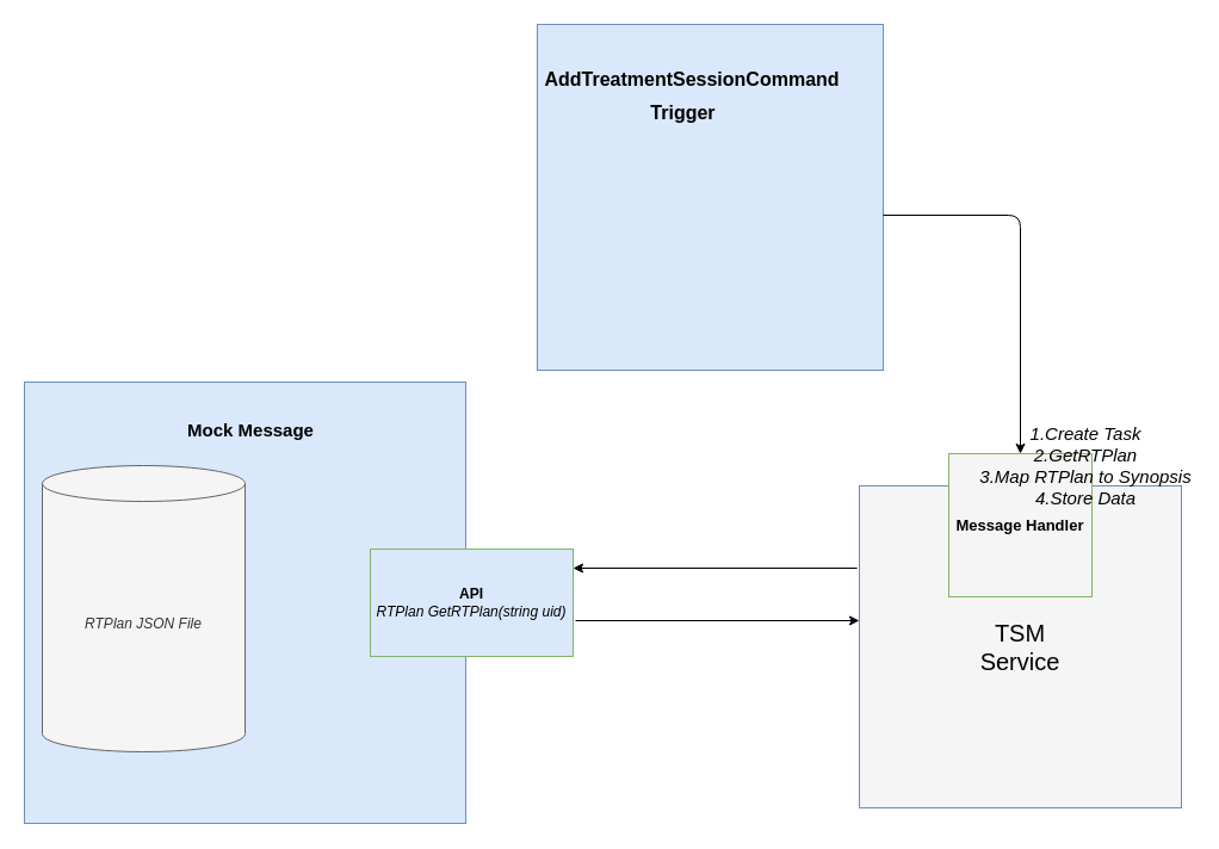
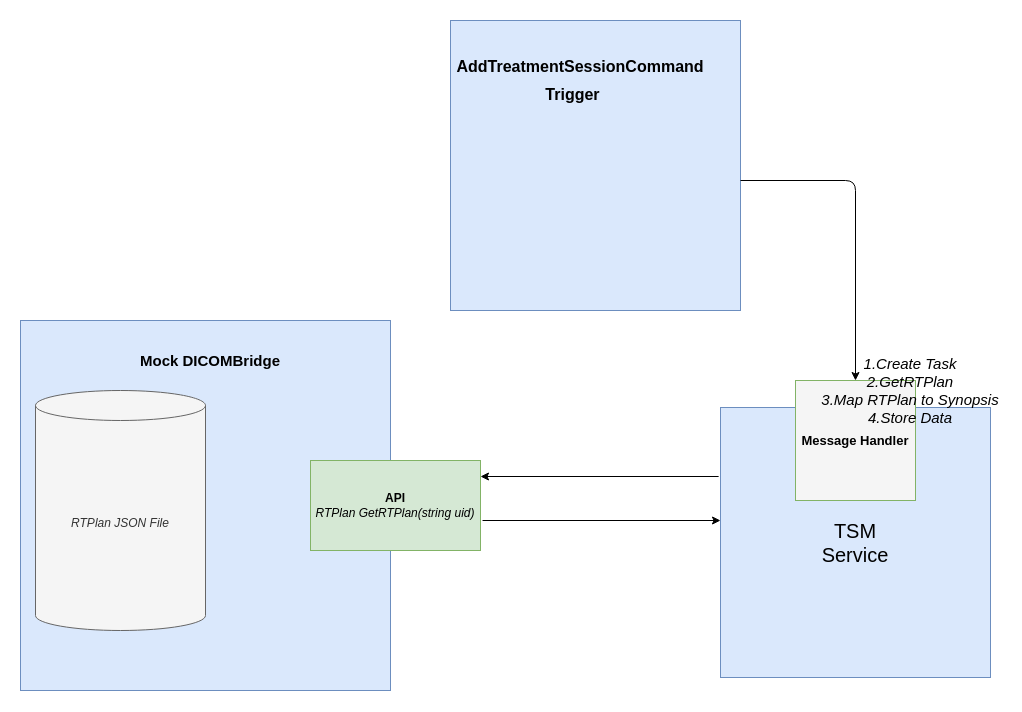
  <mxCell id="0" />
  <mxCell id="1" parent="0" />
  <mxCell id="2" value="&lt;div align=&quot;right&quot;&gt;&lt;br&gt;&lt;/div&gt;" style="whiteSpace=wrap;html=1;aspect=fixed;fillColor=#dae8fc;strokeColor=#6c8ebf;" vertex="1" parent="1"><mxGeometry x="20" y="320" width="370" height="370" as="geometry" /></mxCell>
  <mxCell id="3" value="&lt;i&gt;RTPlan JSON File&lt;/i&gt;" style="shape=cylinder3;whiteSpace=wrap;html=1;boundedLbl=1;backgroundOutline=1;size=15;fillColor=#f5f5f5;strokeColor=#666666;fontColor=#333333;" vertex="1" parent="1"><mxGeometry x="35" y="390" width="170" height="240" as="geometry" /></mxCell>
- <mxCell id="4" value="&lt;font style=&quot;font-size: 15px&quot;&gt;&lt;b&gt;Mock Message&lt;/b&gt;&lt;/font&gt;" style="text;html=1;strokeColor=none;fillColor=none;align=center;verticalAlign=middle;whiteSpace=wrap;rounded=0;" vertex="1" parent="1"><mxGeometry x="135" y="350" width="150" height="20" as="geometry" /></mxCell>
- <mxCell id="5" value="&lt;div&gt;&lt;b&gt;API&lt;/b&gt;&lt;/div&gt;&lt;div&gt;&lt;i&gt;RTPlan GetRTPlan(string uid)&lt;/i&gt;&lt;br&gt;&lt;/div&gt;" style="rounded=0;whiteSpace=wrap;html=1;fillColor=#dae8fc;strokeColor=#82b366;" vertex="1" parent="1"><mxGeometry x="310" y="460" width="170" height="90" as="geometry" /></mxCell>
- <mxCell id="6" value="&lt;div style=&quot;font-size: 20px&quot;&gt;&lt;font style=&quot;font-size: 20px&quot;&gt;TSM&lt;/font&gt;&lt;/div&gt;&lt;div style=&quot;font-size: 20px&quot;&gt;&lt;font style=&quot;font-size: 20px&quot;&gt;Service&lt;br&gt;&lt;/font&gt;&lt;/div&gt;" style="whiteSpace=wrap;html=1;aspect=fixed;fillColor=#f5f5f5;strokeColor=#6c8ebf;" vertex="1" parent="1"><mxGeometry x="720" y="407" width="270" height="270" as="geometry" /></mxCell>
+ <mxCell id="4" value="&lt;font style=&quot;font-size: 15px&quot;&gt;&lt;b&gt;Mock DICOMBridge&lt;/b&gt;&lt;/font&gt;" style="text;html=1;strokeColor=none;fillColor=none;align=center;verticalAlign=middle;whiteSpace=wrap;rounded=0;" vertex="1" parent="1"><mxGeometry x="135" y="350" width="150" height="20" as="geometry" /></mxCell>
+ <mxCell id="5" value="&lt;div&gt;&lt;b&gt;API&lt;/b&gt;&lt;/div&gt;&lt;div&gt;&lt;i&gt;RTPlan GetRTPlan(string uid)&lt;/i&gt;&lt;br&gt;&lt;/div&gt;" style="rounded=0;whiteSpace=wrap;html=1;fillColor=#d5e8d4;strokeColor=#82b366;" vertex="1" parent="1"><mxGeometry x="310" y="460" width="170" height="90" as="geometry" /></mxCell>
+ <mxCell id="6" value="&lt;div style=&quot;font-size: 20px&quot;&gt;&lt;font style=&quot;font-size: 20px&quot;&gt;TSM&lt;/font&gt;&lt;/div&gt;&lt;div style=&quot;font-size: 20px&quot;&gt;&lt;font style=&quot;font-size: 20px&quot;&gt;Service&lt;br&gt;&lt;/font&gt;&lt;/div&gt;" style="whiteSpace=wrap;html=1;aspect=fixed;fillColor=#dae8fc;strokeColor=#6c8ebf;" vertex="1" parent="1"><mxGeometry x="720" y="407" width="270" height="270" as="geometry" /></mxCell>
  <mxCell id="7" value="" style="whiteSpace=wrap;html=1;aspect=fixed;fillColor=#dae8fc;strokeColor=#6c8ebf;" vertex="1" parent="1"><mxGeometry x="450" y="20" width="290" height="290" as="geometry" /></mxCell>
  <mxCell id="8" value="&lt;div style=&quot;text-align: left ; line-height: 1.75 ; font-size: 16px&quot;&gt;&lt;font style=&quot;font-size: 16px&quot;&gt;&lt;b&gt;AddTreatmentSessionCommand&lt;/b&gt;&lt;/font&gt;&lt;/div&gt;&lt;div style=&quot;text-align: left ; line-height: 1.75 ; font-size: 16px&quot;&gt;&lt;font style=&quot;font-size: 16px&quot;&gt;&lt;b&gt;&amp;nbsp;&amp;nbsp;&amp;nbsp;&amp;nbsp;&amp;nbsp;&amp;nbsp;&amp;nbsp;&amp;nbsp;&amp;nbsp;&amp;nbsp;&amp;nbsp;&amp;nbsp;&amp;nbsp;&amp;nbsp; &amp;nbsp; &amp;nbsp;&amp;nbsp; Trigger&lt;br&gt;&lt;/b&gt;&lt;/font&gt;&lt;/div&gt;" style="text;html=1;strokeColor=none;fillColor=none;align=center;verticalAlign=middle;whiteSpace=wrap;rounded=0;" vertex="1" parent="1"><mxGeometry x="495" y="70" width="170" height="20" as="geometry" /></mxCell>
  <mxCell id="9" value="" style="endArrow=classic;html=1;edgeStyle=orthogonalEdgeStyle;entryX=0.5;entryY=0;entryDx=0;entryDy=0;" edge="1" parent="1" target="12"><mxGeometry width="50" height="50" relative="1" as="geometry"><mxPoint x="740" y="180" as="sourcePoint" /><mxPoint x="880" y="180" as="targetPoint" /><Array as="points"><mxPoint x="855" y="180" /></Array></mxGeometry></mxCell>
  <mxCell id="10" value="" style="endArrow=classic;html=1;exitX=-0.007;exitY=0.363;exitDx=0;exitDy=0;exitPerimeter=0;entryX=1;entryY=0.5;entryDx=0;entryDy=0;" edge="1" parent="1"><mxGeometry width="50" height="50" relative="1" as="geometry"><mxPoint x="718.11" y="476.01" as="sourcePoint" /><mxPoint x="480" y="476" as="targetPoint" /></mxGeometry></mxCell>
  <mxCell id="11" value="" style="endArrow=classic;html=1;exitX=1.012;exitY=0.689;exitDx=0;exitDy=0;exitPerimeter=0;" edge="1" parent="1"><mxGeometry width="50" height="50" relative="1" as="geometry"><mxPoint x="482.04" y="520.01" as="sourcePoint" /><mxPoint x="720" y="520" as="targetPoint" /></mxGeometry></mxCell>
  <mxCell id="12" value="&lt;font style=&quot;font-size: 13px&quot;&gt;&lt;b&gt;Message Handler&lt;/b&gt;&lt;/font&gt;" style="rounded=0;whiteSpace=wrap;html=1;fillColor=#f5f5f5;strokeColor=#82b366;" vertex="1" parent="1"><mxGeometry x="795" y="380" width="120" height="120" as="geometry" /></mxCell>
  <mxCell id="13" value="&lt;div style=&quot;font-size: 15px&quot;&gt;&lt;i&gt;&lt;font style=&quot;font-size: 15px&quot;&gt;1.Create Task&lt;/font&gt;&lt;/i&gt;&lt;/div&gt;&lt;div style=&quot;font-size: 15px&quot;&gt;&lt;i&gt;&lt;font style=&quot;font-size: 15px&quot;&gt;2.GetRTPlan&lt;/font&gt;&lt;/i&gt;&lt;/div&gt;&lt;div style=&quot;font-size: 15px&quot;&gt;&lt;i&gt;&lt;font style=&quot;font-size: 15px&quot;&gt;3.Map RTPlan to Synopsis&lt;/font&gt;&lt;/i&gt;&lt;/div&gt;&lt;div style=&quot;font-size: 15px&quot;&gt;&lt;i&gt;&lt;font style=&quot;font-size: 15px&quot;&gt;4.Store Data&lt;br&gt;&lt;/font&gt;&lt;/i&gt;&lt;/div&gt;" style="text;html=1;strokeColor=none;fillColor=none;align=center;verticalAlign=middle;whiteSpace=wrap;rounded=0;" vertex="1" parent="1"><mxGeometry x="820" y="350" width="180" height="80" as="geometry" /></mxCell>
